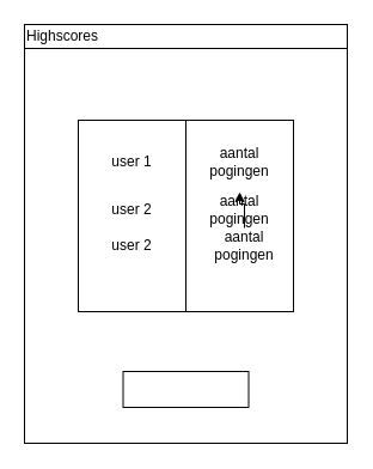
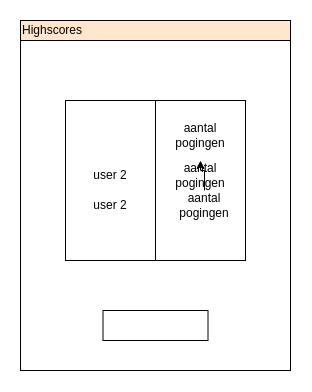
  <mxCell id="0" />
  <mxCell id="1" parent="0" />
  <mxCell id="2" value="" style="rounded=0;whiteSpace=wrap;html=1;" vertex="1" parent="1"><mxGeometry x="20" y="40" width="270" height="330" as="geometry" /></mxCell>
- <mxCell id="3" value="Highscores" style="rounded=0;whiteSpace=wrap;html=1;align=left;" vertex="1" parent="1"><mxGeometry x="20" y="20" width="270" height="20" as="geometry" /></mxCell>
+ <mxCell id="3" value="Highscores" style="rounded=0;whiteSpace=wrap;html=1;align=left;fillColor=#ffe6cc;" vertex="1" parent="1"><mxGeometry x="20" y="20" width="270" height="20" as="geometry" /></mxCell>
  <mxCell id="4" value="" style="rounded=0;whiteSpace=wrap;html=1;" vertex="1" parent="1"><mxGeometry x="65" y="100" width="90" height="160" as="geometry" /></mxCell>
  <mxCell id="5" value="" style="rounded=0;whiteSpace=wrap;html=1;" vertex="1" parent="1"><mxGeometry x="155" y="100" width="90" height="160" as="geometry" /></mxCell>
- <mxCell id="6" value="user 1" style="text;html=1;strokeColor=none;fillColor=none;align=center;verticalAlign=middle;whiteSpace=wrap;rounded=0;" vertex="1" parent="1"><mxGeometry x="80" y="120" width="60" height="30" as="geometry" /></mxCell>
  <mxCell id="7" value="user 2" style="text;html=1;strokeColor=none;fillColor=none;align=center;verticalAlign=middle;whiteSpace=wrap;rounded=0;" vertex="1" parent="1"><mxGeometry x="80" y="160" width="60" height="30" as="geometry" /></mxCell>
  <mxCell id="8" value="user 2" style="text;html=1;strokeColor=none;fillColor=none;align=center;verticalAlign=middle;whiteSpace=wrap;rounded=0;" vertex="1" parent="1"><mxGeometry x="80" y="190" width="60" height="30" as="geometry" /></mxCell>
  <mxCell id="9" value="aantal pogingen" style="text;html=1;strokeColor=none;fillColor=none;align=center;verticalAlign=middle;whiteSpace=wrap;rounded=0;" vertex="1" parent="1"><mxGeometry x="170" y="120" width="60" height="30" as="geometry" /></mxCell>
  <mxCell id="10" value="aantal pogingen" style="text;html=1;strokeColor=none;fillColor=none;align=center;verticalAlign=middle;whiteSpace=wrap;rounded=0;" vertex="1" parent="1"><mxGeometry x="170" y="160" width="60" height="30" as="geometry" /></mxCell>
  <mxCell id="11" value="" style="edgeStyle=orthogonalEdgeStyle;rounded=0;orthogonalLoop=1;jettySize=auto;html=1;" edge="1" parent="1" source="12" target="10"><mxGeometry relative="1" as="geometry" /></mxCell>
  <mxCell id="12" value="aantal pogingen" style="text;html=1;strokeColor=none;fillColor=none;align=center;verticalAlign=middle;whiteSpace=wrap;rounded=0;" vertex="1" parent="1"><mxGeometry x="174" y="190" width="60" height="30" as="geometry" /></mxCell>
  <mxCell id="13" value="" style="rounded=0;whiteSpace=wrap;html=1;" vertex="1" parent="1"><mxGeometry x="102.5" y="310" width="105" height="30" as="geometry" /></mxCell>
